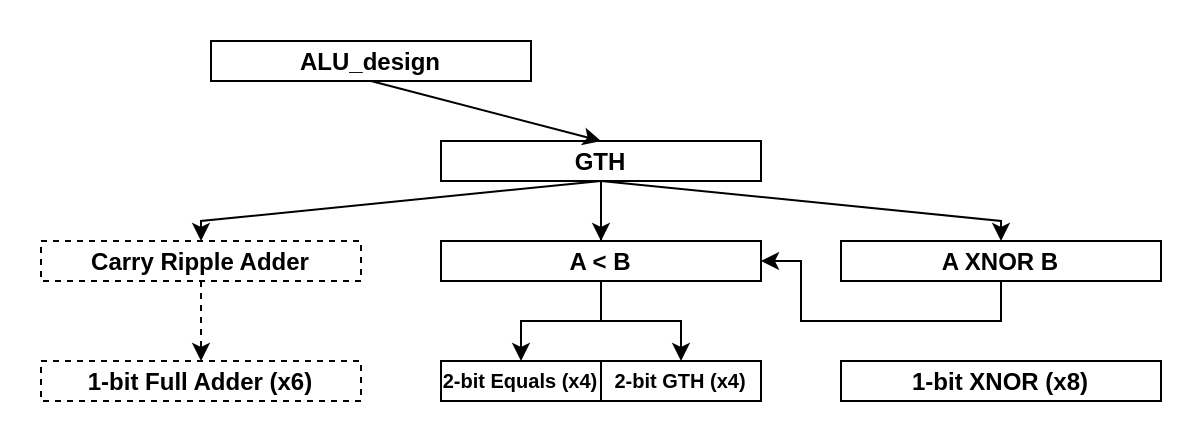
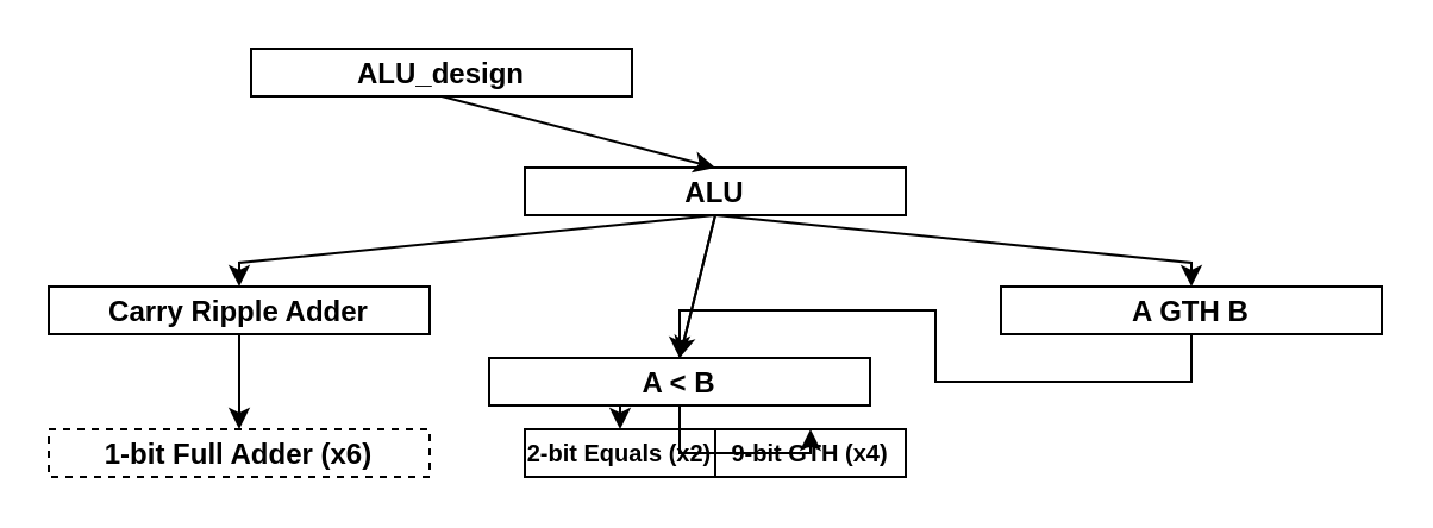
  <mxCell id="0" />
  <mxCell id="1" parent="0" />
  <mxCell id="2" value="&lt;p style=&quot;margin: 4px 0px 0px; text-align: center;&quot;&gt;&lt;b style=&quot;&quot;&gt;ALU_design&lt;/b&gt;&lt;/p&gt;&lt;hr&gt;&lt;p style=&quot;margin:0px;margin-left:8px;&quot;&gt;&lt;br&gt;&lt;/p&gt;" style="verticalAlign=top;align=left;overflow=fill;fontSize=12;fontFamily=Helvetica;html=1;labelBackgroundColor=none;fillColor=none;fontColor=#000000;" parent="1" vertex="1"><mxGeometry x="105" y="20" width="160" height="20" as="geometry" /></mxCell>
  <mxCell id="3" value="" style="endArrow=classic;html=1;rounded=0;exitX=0.5;exitY=1;exitDx=0;exitDy=0;entryX=0.5;entryY=0;entryDx=0;entryDy=0;labelBackgroundColor=none;fillColor=none;fontColor=#000000;" parent="1" source="2" target="4" edge="1"><mxGeometry width="50" height="50" relative="1" as="geometry"><mxPoint x="140" y="130" as="sourcePoint" /><mxPoint x="300" y="160" as="targetPoint" /></mxGeometry></mxCell>
- <mxCell id="4" value="&lt;p style=&quot;margin: 4px 0px 0px; text-align: center;&quot;&gt;&lt;b&gt;GTH&lt;/b&gt;&lt;/p&gt;&lt;hr&gt;&lt;p style=&quot;margin:0px;margin-left:8px;&quot;&gt;&lt;br&gt;&lt;/p&gt;" style="verticalAlign=top;align=left;overflow=fill;fontSize=12;fontFamily=Helvetica;html=1;fontStyle=0;labelBackgroundColor=none;fillColor=none;fontColor=#000000;" parent="1" vertex="1"><mxGeometry x="220" y="70" width="160" height="20" as="geometry" /></mxCell>
- <mxCell id="5" style="edgeStyle=orthogonalEdgeStyle;rounded=0;orthogonalLoop=1;jettySize=auto;html=1;exitX=0.5;exitY=1;exitDx=0;exitDy=0;entryX=0.5;entryY=0;entryDx=0;entryDy=0;labelBackgroundColor=none;fillColor=none;fontColor=#000000;dashed=1;" edge="1" parent="1" source="6" target="16"><mxGeometry relative="1" as="geometry" /></mxCell>
- <mxCell id="6" value="&lt;p style=&quot;margin: 4px 0px 0px; text-align: center;&quot;&gt;&lt;b&gt;Carry Ripple Adder&lt;/b&gt;&lt;/p&gt;&lt;hr&gt;&lt;p style=&quot;margin:0px;margin-left:8px;&quot;&gt;&lt;br&gt;&lt;/p&gt;" style="verticalAlign=top;align=left;overflow=fill;fontSize=12;fontFamily=Helvetica;html=1;fontStyle=0;labelBackgroundColor=none;fillColor=none;fontColor=#000000;dashed=1;" vertex="1" parent="1"><mxGeometry x="20" y="120" width="160" height="20" as="geometry" /></mxCell>
+ <mxCell id="4" value="&lt;p style=&quot;margin: 4px 0px 0px; text-align: center;&quot;&gt;&lt;b&gt;ALU&lt;/b&gt;&lt;/p&gt;&lt;hr&gt;&lt;p style=&quot;margin:0px;margin-left:8px;&quot;&gt;&lt;br&gt;&lt;/p&gt;" style="verticalAlign=top;align=left;overflow=fill;fontSize=12;fontFamily=Helvetica;html=1;fontStyle=0;labelBackgroundColor=none;fillColor=none;fontColor=#000000;" parent="1" vertex="1"><mxGeometry x="220" y="70" width="160" height="20" as="geometry" /></mxCell>
+ <mxCell id="5" style="edgeStyle=orthogonalEdgeStyle;rounded=0;orthogonalLoop=1;jettySize=auto;html=1;exitX=0.5;exitY=1;exitDx=0;exitDy=0;entryX=0.5;entryY=0;entryDx=0;entryDy=0;labelBackgroundColor=none;fillColor=none;fontColor=#000000;" edge="1" parent="1" source="6" target="16"><mxGeometry relative="1" as="geometry" /></mxCell>
+ <mxCell id="6" value="&lt;p style=&quot;margin: 4px 0px 0px; text-align: center;&quot;&gt;&lt;b&gt;Carry Ripple Adder&lt;/b&gt;&lt;/p&gt;&lt;hr&gt;&lt;p style=&quot;margin:0px;margin-left:8px;&quot;&gt;&lt;br&gt;&lt;/p&gt;" style="verticalAlign=top;align=left;overflow=fill;fontSize=12;fontFamily=Helvetica;html=1;fontStyle=0;labelBackgroundColor=none;fillColor=none;fontColor=#000000;" vertex="1" parent="1"><mxGeometry x="20" y="120" width="160" height="20" as="geometry" /></mxCell>
  <mxCell id="7" style="edgeStyle=orthogonalEdgeStyle;rounded=0;orthogonalLoop=1;jettySize=auto;html=1;exitX=0.5;exitY=1;exitDx=0;exitDy=0;labelBackgroundColor=none;fillColor=none;fontColor=#000000;" edge="1" parent="1" source="8" target="15"><mxGeometry relative="1" as="geometry" /></mxCell>
- <mxCell id="8" value="&lt;p style=&quot;margin: 4px 0px 0px; text-align: center;&quot;&gt;&lt;b&gt;A XNOR B&lt;/b&gt;&lt;/p&gt;&lt;hr&gt;&lt;p style=&quot;margin:0px;margin-left:8px;&quot;&gt;&lt;br&gt;&lt;/p&gt;" style="verticalAlign=top;align=left;overflow=fill;fontSize=12;fontFamily=Helvetica;html=1;fontStyle=0;labelBackgroundColor=none;fillColor=none;fontColor=#000000;" vertex="1" parent="1"><mxGeometry x="420" y="120" width="160" height="20" as="geometry" /></mxCell>
+ <mxCell id="8" value="&lt;p style=&quot;margin: 4px 0px 0px; text-align: center;&quot;&gt;&lt;b&gt;A GTH B&lt;/b&gt;&lt;/p&gt;&lt;hr&gt;&lt;p style=&quot;margin:0px;margin-left:8px;&quot;&gt;&lt;br&gt;&lt;/p&gt;" style="verticalAlign=top;align=left;overflow=fill;fontSize=12;fontFamily=Helvetica;html=1;fontStyle=0;labelBackgroundColor=none;fillColor=none;fontColor=#000000;" vertex="1" parent="1"><mxGeometry x="420" y="120" width="160" height="20" as="geometry" /></mxCell>
  <mxCell id="9" value="" style="endArrow=classic;html=1;rounded=0;exitX=0.5;exitY=1;exitDx=0;exitDy=0;entryX=0.5;entryY=0;entryDx=0;entryDy=0;fontStyle=0;labelBackgroundColor=none;fillColor=none;fontColor=#000000;" edge="1" parent="1" source="4" target="6"><mxGeometry width="50" height="50" relative="1" as="geometry"><mxPoint x="240" y="280" as="sourcePoint" /><mxPoint x="290" y="230" as="targetPoint" /><Array as="points"><mxPoint x="100" y="110" /></Array></mxGeometry></mxCell>
  <mxCell id="10" value="" style="endArrow=classic;html=1;rounded=0;entryX=0.5;entryY=0;entryDx=0;entryDy=0;exitX=0.5;exitY=1;exitDx=0;exitDy=0;fontStyle=0;startArrow=none;labelBackgroundColor=none;fillColor=none;fontColor=#000000;" edge="1" parent="1" source="4" target="8"><mxGeometry width="50" height="50" relative="1" as="geometry"><mxPoint x="300" y="260" as="sourcePoint" /><mxPoint x="110" y="330" as="targetPoint" /><Array as="points"><mxPoint x="500" y="110" /></Array></mxGeometry></mxCell>
  <mxCell id="11" value="" style="endArrow=classic;html=1;rounded=0;entryX=0.5;entryY=0;entryDx=0;entryDy=0;exitX=0.5;exitY=1;exitDx=0;exitDy=0;fontStyle=0;labelBackgroundColor=none;fillColor=none;fontColor=#000000;" edge="1" parent="1" source="4" target="15"><mxGeometry width="50" height="50" relative="1" as="geometry"><mxPoint x="300" y="260" as="sourcePoint" /><mxPoint x="120" y="340" as="targetPoint" /><Array as="points" /></mxGeometry></mxCell>
  <mxCell id="12" value="" style="endArrow=none;html=1;rounded=0;entryX=0.5;entryY=0;entryDx=0;entryDy=0;exitX=0.5;exitY=1;exitDx=0;exitDy=0;fontStyle=0;labelBackgroundColor=none;fillColor=none;fontColor=#000000;" edge="1" parent="1" source="4" target="15"><mxGeometry width="50" height="50" relative="1" as="geometry"><mxPoint x="300" y="80" as="sourcePoint" /><mxPoint x="500" y="320" as="targetPoint" /><Array as="points" /></mxGeometry></mxCell>
  <mxCell id="13" style="edgeStyle=orthogonalEdgeStyle;rounded=0;orthogonalLoop=1;jettySize=auto;html=1;exitX=0.5;exitY=1;exitDx=0;exitDy=0;entryX=0.5;entryY=0;entryDx=0;entryDy=0;labelBackgroundColor=none;fillColor=none;fontColor=#000000;" edge="1" parent="1" source="15" target="18"><mxGeometry relative="1" as="geometry" /></mxCell>
  <mxCell id="14" style="edgeStyle=orthogonalEdgeStyle;rounded=0;orthogonalLoop=1;jettySize=auto;html=1;exitX=0.5;exitY=1;exitDx=0;exitDy=0;entryX=0.5;entryY=0;entryDx=0;entryDy=0;labelBackgroundColor=none;fillColor=none;fontColor=#000000;" edge="1" parent="1" source="15" target="20"><mxGeometry relative="1" as="geometry" /></mxCell>
- <mxCell id="15" value="&lt;p style=&quot;margin: 4px 0px 0px; text-align: center;&quot;&gt;&lt;b&gt;A &amp;lt; B&lt;/b&gt;&lt;/p&gt;&lt;hr&gt;&lt;p style=&quot;margin:0px;margin-left:8px;&quot;&gt;&lt;br&gt;&lt;/p&gt;" style="verticalAlign=top;align=left;overflow=fill;fontSize=12;fontFamily=Helvetica;html=1;fontStyle=0;labelBackgroundColor=none;fillColor=none;fontColor=#000000;" vertex="1" parent="1"><mxGeometry x="220" y="120" width="160" height="20" as="geometry" /></mxCell>
+ <mxCell id="15" value="&lt;p style=&quot;margin: 4px 0px 0px; text-align: center;&quot;&gt;&lt;b&gt;A &amp;lt; B&lt;/b&gt;&lt;/p&gt;&lt;hr&gt;&lt;p style=&quot;margin:0px;margin-left:8px;&quot;&gt;&lt;br&gt;&lt;/p&gt;" style="verticalAlign=top;align=left;overflow=fill;fontSize=12;fontFamily=Helvetica;html=1;fontStyle=0;labelBackgroundColor=none;fillColor=none;fontColor=#000000;" vertex="1" parent="1"><mxGeometry x="205" y="150" width="160" height="20" as="geometry" /></mxCell>
  <mxCell id="16" value="&lt;p style=&quot;margin: 4px 0px 0px; text-align: center;&quot;&gt;&lt;b&gt;1-bit Full Adder (x6)&lt;/b&gt;&lt;/p&gt;&lt;hr&gt;&lt;p style=&quot;margin:0px;margin-left:8px;&quot;&gt;&lt;br&gt;&lt;/p&gt;" style="verticalAlign=top;align=left;overflow=fill;fontSize=12;fontFamily=Helvetica;html=1;fontStyle=0;labelBackgroundColor=none;fillColor=none;fontColor=#000000;dashed=1;" vertex="1" parent="1"><mxGeometry x="20" y="180" width="160" height="20" as="geometry" /></mxCell>
  <mxCell id="17" value="" style="rounded=0;whiteSpace=wrap;html=1;labelBackgroundColor=none;fillColor=none;fontColor=#000000;" vertex="1" parent="1"><mxGeometry x="220" y="180" width="80" height="20" as="geometry" /></mxCell>
- <mxCell id="18" value="&lt;font style=&quot;font-size: 10px;&quot;&gt;&lt;b style=&quot;font-size: 10px;&quot;&gt;2-bit Equals (x4)&lt;/b&gt;&lt;/font&gt;" style="text;html=1;strokeColor=none;fillColor=none;align=center;verticalAlign=middle;whiteSpace=wrap;rounded=0;horizontal=1;fontSize=10;labelBackgroundColor=none;fontColor=#000000;" vertex="1" parent="1"><mxGeometry x="220" y="180" width="80" height="20" as="geometry" /></mxCell>
+ <mxCell id="18" value="&lt;font style=&quot;font-size: 10px;&quot;&gt;&lt;b style=&quot;font-size: 10px;&quot;&gt;2-bit Equals (x2)&lt;/b&gt;&lt;/font&gt;" style="text;html=1;strokeColor=none;fillColor=none;align=center;verticalAlign=middle;whiteSpace=wrap;rounded=0;horizontal=1;fontSize=10;labelBackgroundColor=none;fontColor=#000000;" vertex="1" parent="1"><mxGeometry x="220" y="180" width="80" height="20" as="geometry" /></mxCell>
  <mxCell id="19" value="" style="rounded=0;whiteSpace=wrap;html=1;labelBackgroundColor=none;fillColor=none;fontColor=#000000;" vertex="1" parent="1"><mxGeometry x="300" y="180" width="80" height="20" as="geometry" /></mxCell>
- <mxCell id="20" value="&lt;font style=&quot;font-size: 10px;&quot;&gt;&lt;b style=&quot;font-size: 10px;&quot;&gt;2-bit GTH (x4)&lt;/b&gt;&lt;/font&gt;" style="text;html=1;strokeColor=none;fillColor=none;align=center;verticalAlign=middle;whiteSpace=wrap;rounded=0;horizontal=1;fontSize=10;labelBackgroundColor=none;fontColor=#000000;" vertex="1" parent="1"><mxGeometry x="300" y="180" width="80" height="20" as="geometry" /></mxCell>
- <mxCell id="21" value="&lt;p style=&quot;margin: 4px 0px 0px; text-align: center;&quot;&gt;&lt;b&gt;1-bit XNOR (x8)&lt;/b&gt;&lt;/p&gt;&lt;hr&gt;&lt;p style=&quot;margin:0px;margin-left:8px;&quot;&gt;&lt;br&gt;&lt;/p&gt;" style="verticalAlign=top;align=left;overflow=fill;fontSize=12;fontFamily=Helvetica;html=1;fontStyle=0;labelBackgroundColor=none;fillColor=none;fontColor=#000000;" vertex="1" parent="1"><mxGeometry x="420" y="180" width="160" height="20" as="geometry" /></mxCell>
+ <mxCell id="20" value="&lt;font style=&quot;font-size: 10px;&quot;&gt;&lt;b style=&quot;font-size: 10px;&quot;&gt;9-bit GTH (x4)&lt;/b&gt;&lt;/font&gt;" style="text;html=1;strokeColor=none;fillColor=none;align=center;verticalAlign=middle;whiteSpace=wrap;rounded=0;horizontal=1;fontSize=10;labelBackgroundColor=none;fontColor=#000000;" vertex="1" parent="1"><mxGeometry x="300" y="180" width="80" height="20" as="geometry" /></mxCell>
